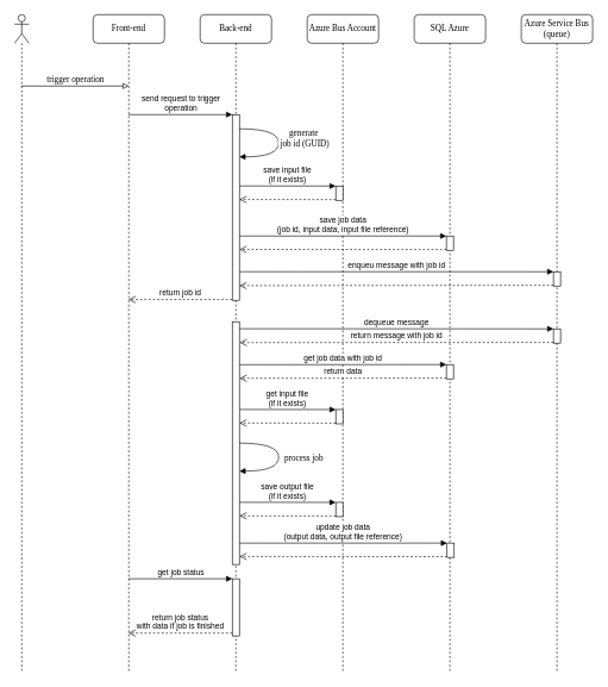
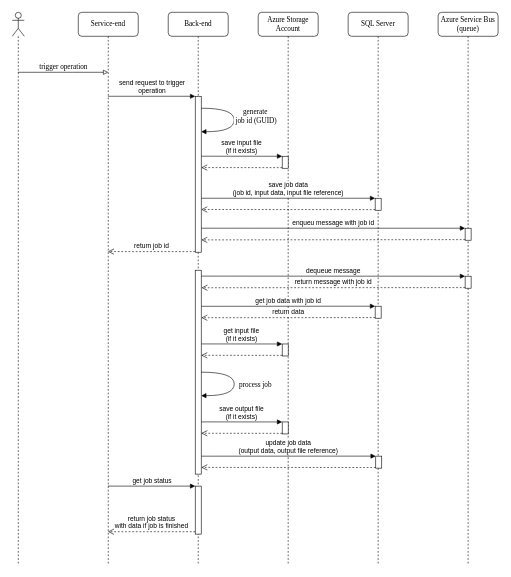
  <mxCell id="0" />
  <mxCell id="1" parent="0" />
- <mxCell id="2" value="SQL Azure" style="shape=umlLifeline;perimeter=lifelinePerimeter;whiteSpace=wrap;html=1;container=1;collapsible=0;recursiveResize=0;outlineConnect=0;rounded=1;shadow=0;comic=0;labelBackgroundColor=none;strokeWidth=1;fontFamily=Verdana;fontSize=12;align=center;" parent="1" vertex="1"><mxGeometry x="580" y="20" width="100" height="920" as="geometry" /></mxCell>
+ <mxCell id="2" value="SQL Server" style="shape=umlLifeline;perimeter=lifelinePerimeter;whiteSpace=wrap;html=1;container=1;collapsible=0;recursiveResize=0;outlineConnect=0;rounded=1;shadow=0;comic=0;labelBackgroundColor=none;strokeWidth=1;fontFamily=Verdana;fontSize=12;align=center;" parent="1" vertex="1"><mxGeometry x="580" y="20" width="100" height="920" as="geometry" /></mxCell>
  <mxCell id="3" value="" style="html=1;points=[];perimeter=orthogonalPerimeter;" vertex="1" parent="2"><mxGeometry x="45" y="310" width="10" height="20" as="geometry" /></mxCell>
  <mxCell id="4" value="" style="html=1;points=[];perimeter=orthogonalPerimeter;" vertex="1" parent="2"><mxGeometry x="45" y="490" width="10" height="20" as="geometry" /></mxCell>
  <mxCell id="5" value="Back-end" style="shape=umlLifeline;perimeter=lifelinePerimeter;whiteSpace=wrap;html=1;container=1;collapsible=0;recursiveResize=0;outlineConnect=0;rounded=1;shadow=0;comic=0;labelBackgroundColor=none;strokeWidth=1;fontFamily=Verdana;fontSize=12;align=center;" parent="1" vertex="1"><mxGeometry x="280" y="20" width="100" height="920" as="geometry" /></mxCell>
  <mxCell id="6" value="" style="html=1;points=[];perimeter=orthogonalPerimeter;" vertex="1" parent="5"><mxGeometry x="45" y="140" width="10" height="260" as="geometry" /></mxCell>
  <mxCell id="7" value="" style="html=1;points=[];perimeter=orthogonalPerimeter;" vertex="1" parent="5"><mxGeometry x="45" y="430" width="10" height="340" as="geometry" /></mxCell>
  <mxCell id="8" value="process job" style="html=1;verticalAlign=bottom;endArrow=block;labelBackgroundColor=default;fontFamily=Verdana;fontSize=12;elbow=vertical;edgeStyle=orthogonalEdgeStyle;curved=1;exitX=1.5;exitY=0.083;exitDx=0;exitDy=0;exitPerimeter=0;" edge="1" parent="5"><mxGeometry x="0.14" y="35" relative="1" as="geometry"><mxPoint x="55" y="600" as="sourcePoint" /><mxPoint x="55" y="639.17" as="targetPoint" /><Array as="points"><mxPoint x="110" y="600.08" /><mxPoint x="110" y="639.08" /></Array><mxPoint as="offset" /></mxGeometry></mxCell>
  <mxCell id="9" value="" style="html=1;points=[];perimeter=orthogonalPerimeter;" vertex="1" parent="5"><mxGeometry x="45" y="790" width="10" height="80" as="geometry" /></mxCell>
- <mxCell id="10" value="Azure Bus Account" style="shape=umlLifeline;perimeter=lifelinePerimeter;whiteSpace=wrap;html=1;container=1;collapsible=0;recursiveResize=0;outlineConnect=0;rounded=1;shadow=0;comic=0;labelBackgroundColor=none;strokeWidth=1;fontFamily=Verdana;fontSize=12;align=center;" parent="1" vertex="1"><mxGeometry x="430" y="20" width="100" height="920" as="geometry" /></mxCell>
+ <mxCell id="10" value="Azure Storage Account" style="shape=umlLifeline;perimeter=lifelinePerimeter;whiteSpace=wrap;html=1;container=1;collapsible=0;recursiveResize=0;outlineConnect=0;rounded=1;shadow=0;comic=0;labelBackgroundColor=none;strokeWidth=1;fontFamily=Verdana;fontSize=12;align=center;" parent="1" vertex="1"><mxGeometry x="430" y="20" width="100" height="920" as="geometry" /></mxCell>
  <mxCell id="11" value="" style="html=1;points=[];perimeter=orthogonalPerimeter;" vertex="1" parent="10"><mxGeometry x="40" y="240" width="10" height="20" as="geometry" /></mxCell>
- <mxCell id="12" value="Front-end" style="shape=umlLifeline;perimeter=lifelinePerimeter;whiteSpace=wrap;html=1;container=1;collapsible=0;recursiveResize=0;outlineConnect=0;rounded=1;shadow=0;comic=0;labelBackgroundColor=none;strokeWidth=1;fontFamily=Verdana;fontSize=12;align=center;" parent="1" vertex="1"><mxGeometry x="130" y="20" width="100" height="920" as="geometry" /></mxCell>
+ <mxCell id="12" value="Service-end" style="shape=umlLifeline;perimeter=lifelinePerimeter;whiteSpace=wrap;html=1;container=1;collapsible=0;recursiveResize=0;outlineConnect=0;rounded=1;shadow=0;comic=0;labelBackgroundColor=none;strokeWidth=1;fontFamily=Verdana;fontSize=12;align=center;" parent="1" vertex="1"><mxGeometry x="130" y="20" width="100" height="920" as="geometry" /></mxCell>
  <mxCell id="13" value="" style="shape=umlLifeline;participant=umlActor;perimeter=lifelinePerimeter;whiteSpace=wrap;html=1;container=1;collapsible=0;recursiveResize=0;verticalAlign=top;spacingTop=36;outlineConnect=0;" vertex="1" parent="1"><mxGeometry x="20" y="20" width="20" height="920" as="geometry" /></mxCell>
  <mxCell id="14" value="trigger operation" style="html=1;verticalAlign=bottom;endArrow=block;entryX=0;entryY=0;labelBackgroundColor=none;fontFamily=Verdana;fontSize=12;edgeStyle=elbowEdgeStyle;elbow=vertical;endFill=0;" edge="1" parent="1" source="13"><mxGeometry relative="1" as="geometry"><mxPoint x="40.1" y="120" as="sourcePoint" /><mxPoint x="180" y="120" as="targetPoint" /></mxGeometry></mxCell>
  <mxCell id="15" value="Azure Service Bus (queue)" style="shape=umlLifeline;perimeter=lifelinePerimeter;whiteSpace=wrap;html=1;container=1;collapsible=0;recursiveResize=0;outlineConnect=0;rounded=1;shadow=0;comic=0;labelBackgroundColor=none;strokeWidth=1;fontFamily=Verdana;fontSize=12;align=center;" vertex="1" parent="1"><mxGeometry x="730" y="20" width="100" height="920" as="geometry" /></mxCell>
  <mxCell id="16" value="" style="html=1;points=[];perimeter=orthogonalPerimeter;" vertex="1" parent="15"><mxGeometry x="45" y="360" width="10" height="20" as="geometry" /></mxCell>
  <mxCell id="17" value="" style="html=1;points=[];perimeter=orthogonalPerimeter;" vertex="1" parent="15"><mxGeometry x="45" y="440" width="10" height="20" as="geometry" /></mxCell>
  <mxCell id="18" value="generate&lt;br&gt;&amp;nbsp;job id (GUID)" style="html=1;verticalAlign=bottom;endArrow=block;labelBackgroundColor=default;fontFamily=Verdana;fontSize=12;elbow=vertical;edgeStyle=orthogonalEdgeStyle;curved=1;exitX=1.5;exitY=0.083;exitDx=0;exitDy=0;exitPerimeter=0;" edge="1" parent="1"><mxGeometry x="0.14" y="35" relative="1" as="geometry"><mxPoint x="335" y="179.92" as="sourcePoint" /><mxPoint x="335" y="219.09" as="targetPoint" /><Array as="points"><mxPoint x="390" y="180" /><mxPoint x="390" y="219" /></Array><mxPoint as="offset" /></mxGeometry></mxCell>
  <mxCell id="19" value="&lt;div&gt;send request to trigger&lt;/div&gt;&lt;div&gt;operation&lt;/div&gt;" style="html=1;verticalAlign=bottom;endArrow=block;entryX=0;entryY=0;rounded=0;labelBackgroundColor=default;labelBorderColor=none;" edge="1" target="6" parent="1" source="12"><mxGeometry relative="1" as="geometry"><mxPoint x="190" y="160" as="sourcePoint" /></mxGeometry></mxCell>
  <mxCell id="20" value="return job id" style="html=1;verticalAlign=bottom;endArrow=open;dashed=1;endSize=8;exitX=-0.02;exitY=0.996;rounded=0;labelBackgroundColor=default;labelBorderColor=none;exitDx=0;exitDy=0;exitPerimeter=0;" edge="1" source="6" parent="1" target="12"><mxGeometry relative="1" as="geometry"><mxPoint x="255" y="236" as="targetPoint" /></mxGeometry></mxCell>
  <mxCell id="21" value="" style="html=1;verticalAlign=bottom;endArrow=open;dashed=1;endSize=8;exitX=0;exitY=0.95;rounded=0;labelBackgroundColor=default;labelBorderColor=none;entryX=1.002;entryY=0.537;entryDx=0;entryDy=0;entryPerimeter=0;" edge="1" source="11" parent="1"><mxGeometry relative="1" as="geometry"><mxPoint x="335.02" y="278.88" as="targetPoint" /></mxGeometry></mxCell>
  <mxCell id="22" value="&lt;div&gt;save input file&lt;/div&gt;&lt;div&gt;(if it exists)&lt;/div&gt;" style="html=1;verticalAlign=bottom;endArrow=block;entryX=0;entryY=0;rounded=0;labelBackgroundColor=default;labelBorderColor=none;exitX=1.03;exitY=0.458;exitDx=0;exitDy=0;exitPerimeter=0;" edge="1" target="11" parent="1"><mxGeometry relative="1" as="geometry"><mxPoint x="335.3" y="259.92" as="sourcePoint" /></mxGeometry></mxCell>
  <mxCell id="23" value="" style="html=1;verticalAlign=bottom;endArrow=open;dashed=1;endSize=8;exitX=0;exitY=0.95;rounded=0;labelBackgroundColor=default;labelBorderColor=none;entryX=1.006;entryY=0.726;entryDx=0;entryDy=0;entryPerimeter=0;" edge="1" source="3" parent="1" target="6"><mxGeometry relative="1" as="geometry"><mxPoint x="555" y="406" as="targetPoint" /></mxGeometry></mxCell>
  <mxCell id="24" value="&lt;div&gt;save job data&lt;/div&gt;&lt;div&gt;(job id, input data, input file reference)&lt;/div&gt;" style="html=1;verticalAlign=bottom;endArrow=block;entryX=0;entryY=0;rounded=0;labelBackgroundColor=default;labelBorderColor=none;exitX=1.032;exitY=0.654;exitDx=0;exitDy=0;exitPerimeter=0;" edge="1" target="3" parent="1" source="6"><mxGeometry relative="1" as="geometry"><mxPoint x="555" y="330" as="sourcePoint" /></mxGeometry></mxCell>
  <mxCell id="25" value="" style="html=1;verticalAlign=bottom;endArrow=open;dashed=1;endSize=8;exitX=0;exitY=0.95;rounded=0;labelBackgroundColor=default;labelBorderColor=none;entryX=1.006;entryY=0.921;entryDx=0;entryDy=0;entryPerimeter=0;" edge="1" source="16" parent="1" target="6"><mxGeometry relative="1" as="geometry"><mxPoint x="705" y="456" as="targetPoint" /></mxGeometry></mxCell>
  <mxCell id="26" value="enqueu message with job id" style="html=1;verticalAlign=bottom;endArrow=block;entryX=0;entryY=0;rounded=0;labelBackgroundColor=default;labelBorderColor=none;exitX=1.038;exitY=0.846;exitDx=0;exitDy=0;exitPerimeter=0;" edge="1" target="16" parent="1" source="6"><mxGeometry relative="1" as="geometry"><mxPoint x="340" y="380" as="sourcePoint" /></mxGeometry></mxCell>
  <mxCell id="27" value="dequeue message" style="html=1;verticalAlign=bottom;endArrow=block;entryX=0;entryY=0;rounded=0;labelBackgroundColor=default;labelBorderColor=none;exitX=1.036;exitY=0.029;exitDx=0;exitDy=0;exitPerimeter=0;" edge="1" target="17" parent="1" source="7"><mxGeometry relative="1" as="geometry"><mxPoint x="340" y="460" as="sourcePoint" /></mxGeometry></mxCell>
  <mxCell id="28" value="return message with job id" style="html=1;verticalAlign=bottom;endArrow=open;dashed=1;endSize=8;exitX=0;exitY=0.95;rounded=0;labelBackgroundColor=default;labelBorderColor=none;entryX=1.036;entryY=0.086;entryDx=0;entryDy=0;entryPerimeter=0;" edge="1" source="17" parent="1" target="7"><mxGeometry relative="1" as="geometry"><mxPoint x="340" y="479" as="targetPoint" /></mxGeometry></mxCell>
  <mxCell id="29" value="get job data with job id" style="html=1;verticalAlign=bottom;endArrow=block;entryX=0;entryY=0;rounded=0;labelBackgroundColor=default;labelBorderColor=none;exitX=1.036;exitY=0.177;exitDx=0;exitDy=0;exitPerimeter=0;" edge="1" target="4" parent="1" source="7"><mxGeometry relative="1" as="geometry"><mxPoint x="340" y="510" as="sourcePoint" /></mxGeometry></mxCell>
  <mxCell id="30" value="return data" style="html=1;verticalAlign=bottom;endArrow=open;dashed=1;endSize=8;exitX=0;exitY=0.95;rounded=0;labelBackgroundColor=default;labelBorderColor=none;entryX=1.013;entryY=0.233;entryDx=0;entryDy=0;entryPerimeter=0;" edge="1" source="4" parent="1" target="7"><mxGeometry relative="1" as="geometry"><mxPoint x="340" y="529" as="targetPoint" /></mxGeometry></mxCell>
  <mxCell id="31" value="" style="html=1;points=[];perimeter=orthogonalPerimeter;" vertex="1" parent="1"><mxGeometry x="470" y="573" width="10" height="20" as="geometry" /></mxCell>
  <mxCell id="32" value="" style="html=1;verticalAlign=bottom;endArrow=open;dashed=1;endSize=8;exitX=0;exitY=0.95;rounded=0;labelBackgroundColor=default;labelBorderColor=none;entryX=1.002;entryY=0.537;entryDx=0;entryDy=0;entryPerimeter=0;" edge="1" parent="1" source="31"><mxGeometry relative="1" as="geometry"><mxPoint x="335.02" y="591.88" as="targetPoint" /></mxGeometry></mxCell>
  <mxCell id="33" value="&lt;div&gt;get input file&lt;/div&gt;&lt;div&gt;(if it exists)&lt;/div&gt;" style="html=1;verticalAlign=bottom;endArrow=block;entryX=0;entryY=0;rounded=0;labelBackgroundColor=default;labelBorderColor=none;exitX=1.03;exitY=0.458;exitDx=0;exitDy=0;exitPerimeter=0;" edge="1" parent="1" target="31"><mxGeometry relative="1" as="geometry"><mxPoint x="335.3" y="572.92" as="sourcePoint" /></mxGeometry></mxCell>
  <mxCell id="34" value="" style="html=1;points=[];perimeter=orthogonalPerimeter;" vertex="1" parent="1"><mxGeometry x="626" y="760" width="10" height="20" as="geometry" /></mxCell>
  <mxCell id="35" value="" style="html=1;verticalAlign=bottom;endArrow=open;dashed=1;endSize=8;exitX=0;exitY=0.95;rounded=0;labelBackgroundColor=default;labelBorderColor=none;entryX=1.013;entryY=0.967;entryDx=0;entryDy=0;entryPerimeter=0;" edge="1" parent="1" source="34" target="7"><mxGeometry relative="1" as="geometry"><mxPoint x="336.06" y="778.76" as="targetPoint" /></mxGeometry></mxCell>
  <mxCell id="36" value="&lt;div&gt;update job data&lt;/div&gt;&lt;div&gt;(output data, output file reference)&lt;/div&gt;" style="html=1;verticalAlign=bottom;endArrow=block;entryX=0;entryY=0;rounded=0;labelBackgroundColor=default;labelBorderColor=none;exitX=1.036;exitY=0.912;exitDx=0;exitDy=0;exitPerimeter=0;" edge="1" parent="1" target="34" source="7"><mxGeometry relative="1" as="geometry"><mxPoint x="336.32" y="760.04" as="sourcePoint" /></mxGeometry></mxCell>
  <mxCell id="37" value="" style="html=1;points=[];perimeter=orthogonalPerimeter;" vertex="1" parent="1"><mxGeometry x="470" y="703" width="10" height="20" as="geometry" /></mxCell>
  <mxCell id="38" value="" style="html=1;verticalAlign=bottom;endArrow=open;dashed=1;endSize=8;exitX=0;exitY=0.95;rounded=0;labelBackgroundColor=default;labelBorderColor=none;entryX=1.002;entryY=0.537;entryDx=0;entryDy=0;entryPerimeter=0;" edge="1" parent="1" source="37"><mxGeometry relative="1" as="geometry"><mxPoint x="335.02" y="721.88" as="targetPoint" /></mxGeometry></mxCell>
  <mxCell id="39" value="&lt;div&gt;save output file&lt;/div&gt;&lt;div&gt;(if it exists)&lt;/div&gt;" style="html=1;verticalAlign=bottom;endArrow=block;entryX=0;entryY=0;rounded=0;labelBackgroundColor=default;labelBorderColor=none;exitX=1.03;exitY=0.458;exitDx=0;exitDy=0;exitPerimeter=0;" edge="1" parent="1" target="37"><mxGeometry relative="1" as="geometry"><mxPoint x="335.3" y="702.92" as="sourcePoint" /></mxGeometry></mxCell>
  <mxCell id="40" value="get job status" style="html=1;verticalAlign=bottom;endArrow=block;entryX=0;entryY=0;rounded=0;labelBackgroundColor=default;labelBorderColor=none;" edge="1" target="9" parent="1" source="12"><mxGeometry relative="1" as="geometry"><mxPoint x="255" y="810" as="sourcePoint" /></mxGeometry></mxCell>
  <mxCell id="41" value="return job status&lt;br&gt;with data if job is finished" style="html=1;verticalAlign=bottom;endArrow=open;dashed=1;endSize=8;exitX=0;exitY=0.95;rounded=0;labelBackgroundColor=default;labelBorderColor=none;" edge="1" source="9" parent="1" target="12"><mxGeometry relative="1" as="geometry"><mxPoint x="255" y="886" as="targetPoint" /></mxGeometry></mxCell>
